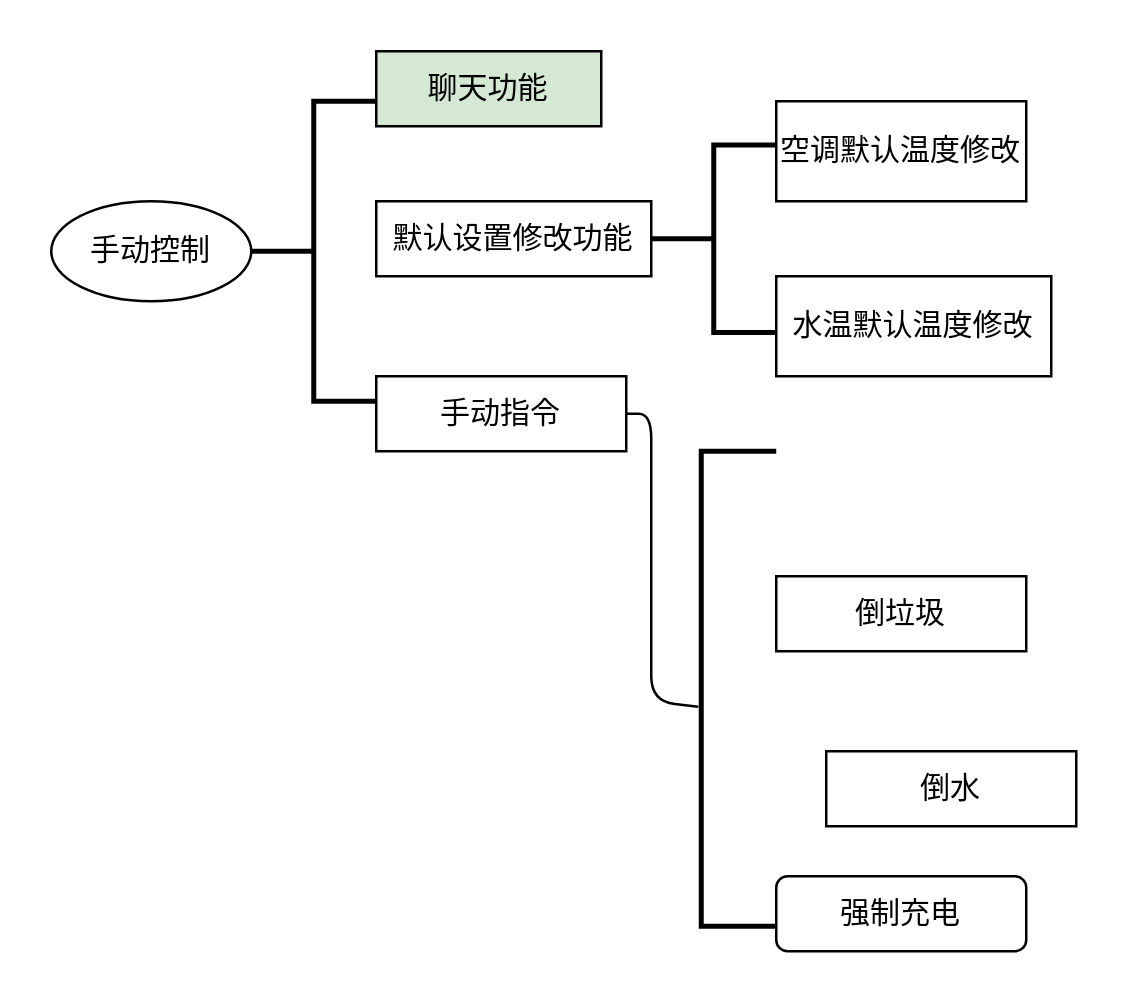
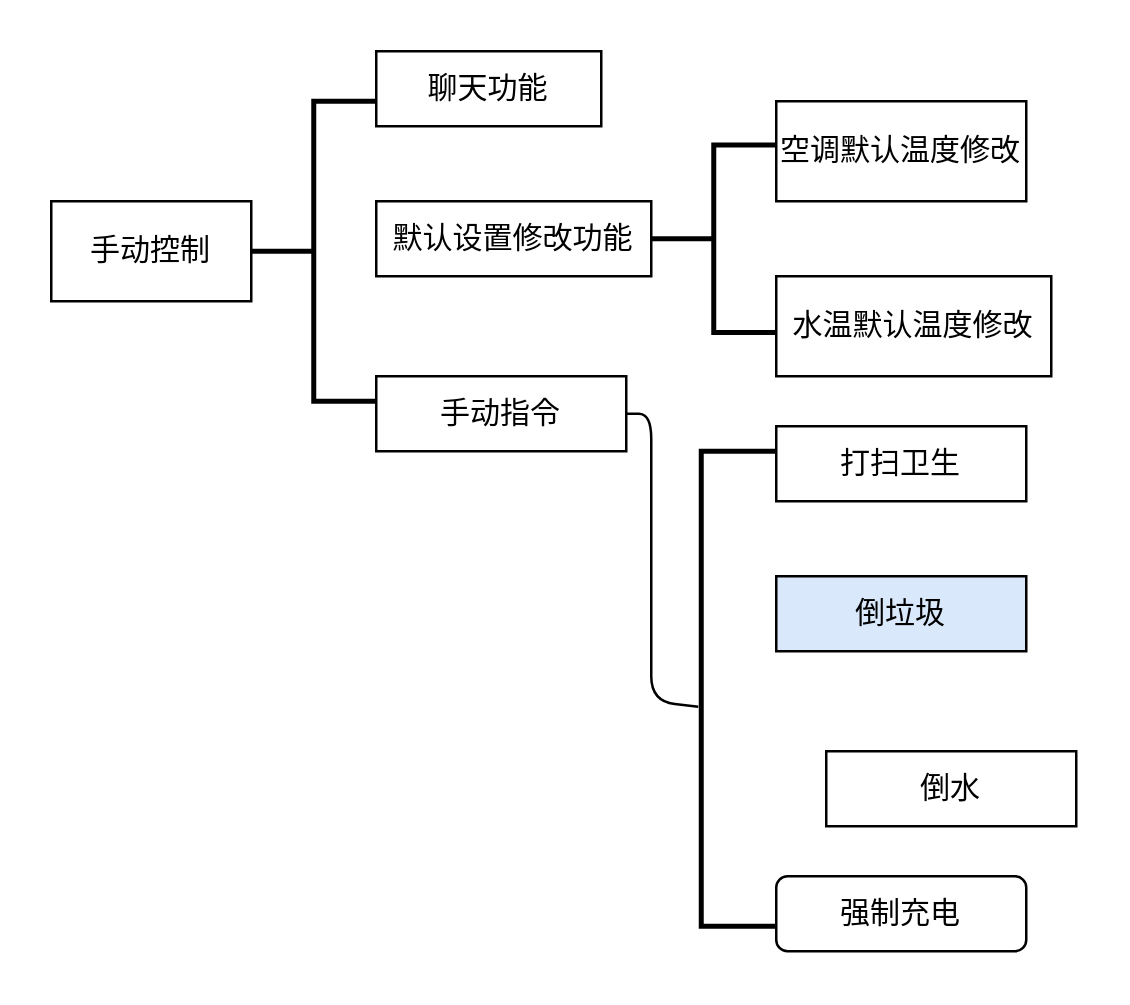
  <mxCell id="0" />
  <mxCell id="1" parent="0" />
- <mxCell id="2" value="手动控制" style="ellipse;whiteSpace=wrap;html=1;" vertex="1" parent="1"><mxGeometry x="20" y="80" width="80" height="40" as="geometry" /></mxCell>
+ <mxCell id="2" value="手动控制" style="rounded=0;whiteSpace=wrap;html=1;" vertex="1" parent="1"><mxGeometry x="20" y="80" width="80" height="40" as="geometry" /></mxCell>
  <mxCell id="3" value="" style="strokeWidth=2;html=1;shape=mxgraph.flowchart.annotation_2;align=left;labelPosition=right;pointerEvents=1;" vertex="1" parent="1"><mxGeometry x="100" y="40" width="50" height="120" as="geometry" /></mxCell>
- <mxCell id="4" value="聊天功能" style="rounded=0;whiteSpace=wrap;html=1;fillColor=#d5e8d4;" vertex="1" parent="1"><mxGeometry x="150" y="20" width="90" height="30" as="geometry" /></mxCell>
+ <mxCell id="4" value="聊天功能" style="rounded=0;whiteSpace=wrap;html=1;" vertex="1" parent="1"><mxGeometry x="150" y="20" width="90" height="30" as="geometry" /></mxCell>
  <mxCell id="5" value="默认设置修改功能" style="rounded=0;whiteSpace=wrap;html=1;" vertex="1" parent="1"><mxGeometry x="150" y="80" width="110" height="30" as="geometry" /></mxCell>
  <mxCell id="6" value="" style="strokeWidth=2;html=1;shape=mxgraph.flowchart.annotation_2;align=left;labelPosition=right;pointerEvents=1;" vertex="1" parent="1"><mxGeometry x="260" y="57.5" width="50" height="75" as="geometry" /></mxCell>
  <mxCell id="7" value="空调默认温度修改" style="rounded=0;whiteSpace=wrap;html=1;" vertex="1" parent="1"><mxGeometry x="310" y="40" width="100" height="40" as="geometry" /></mxCell>
  <mxCell id="8" value="&lt;span&gt;水温默认温度修改&lt;/span&gt;" style="rounded=0;whiteSpace=wrap;html=1;" vertex="1" parent="1"><mxGeometry x="310" y="110" width="110" height="40" as="geometry" /></mxCell>
  <mxCell id="9" value="手动指令" style="rounded=0;whiteSpace=wrap;html=1;" vertex="1" parent="1"><mxGeometry x="150" y="150" width="100" height="30" as="geometry" /></mxCell>
  <mxCell id="10" value="" style="strokeWidth=2;html=1;shape=mxgraph.flowchart.annotation_1;align=left;pointerEvents=1;" vertex="1" parent="1"><mxGeometry x="280" y="180" width="30" height="190" as="geometry" /></mxCell>
- <mxCell id="12" value="倒垃圾" style="rounded=0;whiteSpace=wrap;html=1;" vertex="1" parent="1"><mxGeometry x="310" y="230" width="100" height="30" as="geometry" /></mxCell>
+ <mxCell id="11" value="打扫卫生" style="rounded=0;whiteSpace=wrap;html=1;" vertex="1" parent="1"><mxGeometry x="310" y="170" width="100" height="30" as="geometry" /></mxCell>
+ <mxCell id="12" value="倒垃圾" style="rounded=0;whiteSpace=wrap;html=1;fillColor=#dae8fc;" vertex="1" parent="1"><mxGeometry x="310" y="230" width="100" height="30" as="geometry" /></mxCell>
  <mxCell id="13" value="倒水" style="rounded=0;whiteSpace=wrap;html=1;" vertex="1" parent="1"><mxGeometry x="330" y="300" width="100" height="30" as="geometry" /></mxCell>
  <mxCell id="14" value="强制充电" style="whiteSpace=wrap;html=1;rounded=1;" vertex="1" parent="1"><mxGeometry x="310" y="350" width="100" height="30" as="geometry" /></mxCell>
  <mxCell id="15" value="" style="endArrow=none;html=1;exitX=1;exitY=0.5;exitDx=0;exitDy=0;entryX=-0.04;entryY=0.538;entryDx=0;entryDy=0;entryPerimeter=0;" edge="1" parent="1" source="9" target="10"><mxGeometry width="50" height="50" relative="1" as="geometry"><mxPoint x="260" y="260" as="sourcePoint" /><mxPoint x="270" y="280" as="targetPoint" /><Array as="points"><mxPoint x="260" y="165" /><mxPoint x="260" y="280" /></Array></mxGeometry></mxCell>
